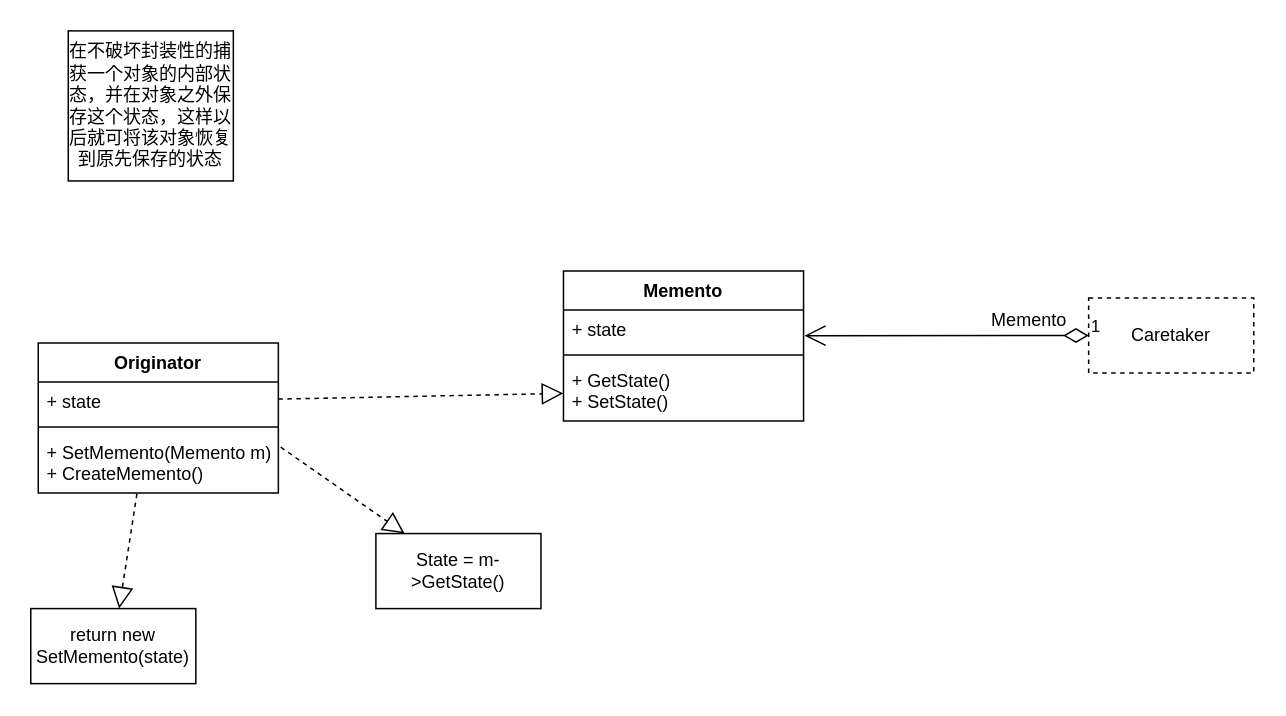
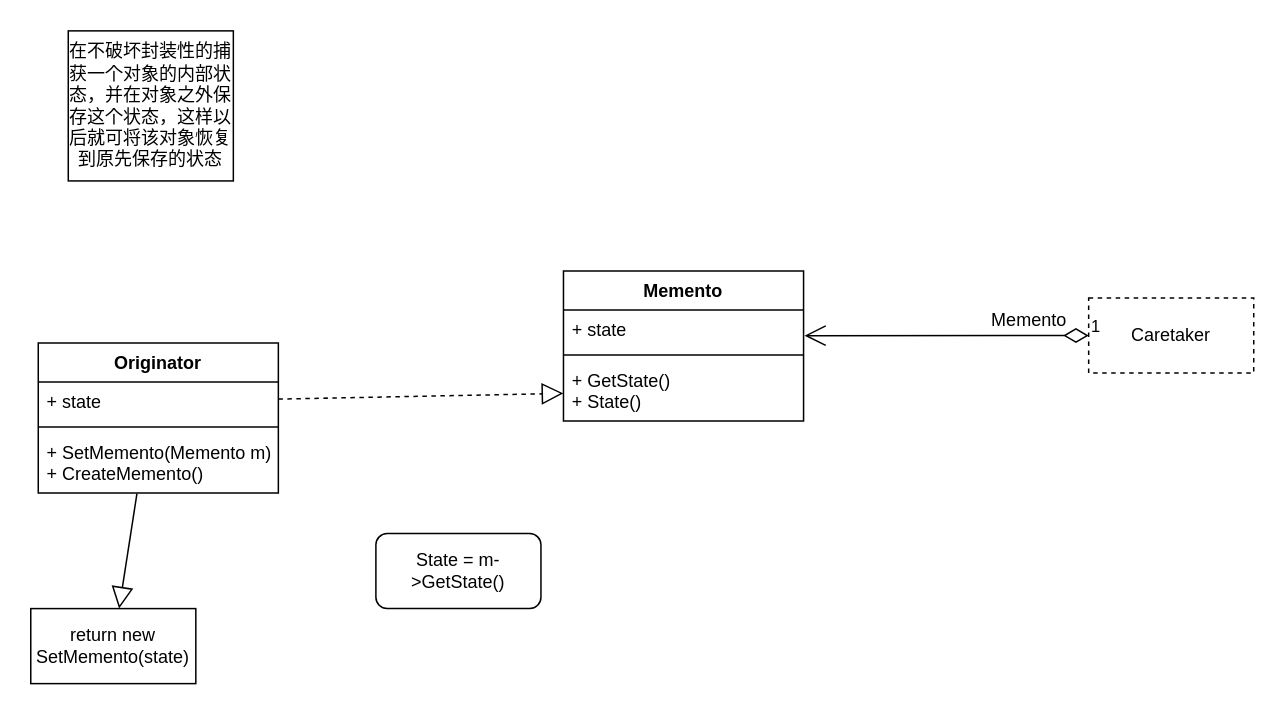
  <mxCell id="0" />
  <mxCell id="1" parent="0" />
  <mxCell id="2" value="在不破坏封装性的捕获一个对象的内部状态，并在对象之外保存这个状态，这样以后就可将该对象恢复到原先保存的状态" style="html=1;whiteSpace=wrap;" vertex="1" parent="1"><mxGeometry x="45" y="20" width="110" height="100" as="geometry" /></mxCell>
  <mxCell id="3" value="Originator" style="swimlane;fontStyle=1;align=center;verticalAlign=top;childLayout=stackLayout;horizontal=1;startSize=26;horizontalStack=0;resizeParent=1;resizeParentMax=0;resizeLast=0;collapsible=1;marginBottom=0;whiteSpace=wrap;html=1;" vertex="1" parent="1"><mxGeometry x="25" y="228" width="160" height="100" as="geometry" /></mxCell>
  <mxCell id="4" value="+ state" style="text;strokeColor=none;fillColor=none;align=left;verticalAlign=top;spacingLeft=4;spacingRight=4;overflow=hidden;rotatable=0;points=[[0,0.5],[1,0.5]];portConstraint=eastwest;whiteSpace=wrap;html=1;" vertex="1" parent="3"><mxGeometry y="26" width="160" height="26" as="geometry" /></mxCell>
  <mxCell id="5" value="" style="line;strokeWidth=1;fillColor=none;align=left;verticalAlign=middle;spacingTop=-1;spacingLeft=3;spacingRight=3;rotatable=0;labelPosition=right;points=[];portConstraint=eastwest;strokeColor=inherit;" vertex="1" parent="3"><mxGeometry y="52" width="160" height="8" as="geometry" /></mxCell>
  <mxCell id="6" value="+ SetMemento(Memento m)&lt;br&gt;+ CreateMemento()" style="text;strokeColor=none;fillColor=none;align=left;verticalAlign=top;spacingLeft=4;spacingRight=4;overflow=hidden;rotatable=0;points=[[0,0.5],[1,0.5]];portConstraint=eastwest;whiteSpace=wrap;html=1;" vertex="1" parent="3"><mxGeometry y="60" width="160" height="40" as="geometry" /></mxCell>
  <mxCell id="7" value="Memento" style="swimlane;fontStyle=1;align=center;verticalAlign=top;childLayout=stackLayout;horizontal=1;startSize=26;horizontalStack=0;resizeParent=1;resizeParentMax=0;resizeLast=0;collapsible=1;marginBottom=0;whiteSpace=wrap;html=1;" vertex="1" parent="1"><mxGeometry x="375" y="180" width="160" height="100" as="geometry" /></mxCell>
  <mxCell id="8" value="+ state" style="text;strokeColor=none;fillColor=none;align=left;verticalAlign=top;spacingLeft=4;spacingRight=4;overflow=hidden;rotatable=0;points=[[0,0.5],[1,0.5]];portConstraint=eastwest;whiteSpace=wrap;html=1;" vertex="1" parent="7"><mxGeometry y="26" width="160" height="26" as="geometry" /></mxCell>
  <mxCell id="9" value="" style="line;strokeWidth=1;fillColor=none;align=left;verticalAlign=middle;spacingTop=-1;spacingLeft=3;spacingRight=3;rotatable=0;labelPosition=right;points=[];portConstraint=eastwest;strokeColor=inherit;" vertex="1" parent="7"><mxGeometry y="52" width="160" height="8" as="geometry" /></mxCell>
- <mxCell id="10" value="+ GetState()&lt;br&gt;+ SetState()" style="text;strokeColor=none;fillColor=none;align=left;verticalAlign=top;spacingLeft=4;spacingRight=4;overflow=hidden;rotatable=0;points=[[0,0.5],[1,0.5]];portConstraint=eastwest;whiteSpace=wrap;html=1;" vertex="1" parent="7"><mxGeometry y="60" width="160" height="40" as="geometry" /></mxCell>
+ <mxCell id="10" value="+ GetState()&lt;br&gt;+ State()" style="text;strokeColor=none;fillColor=none;align=left;verticalAlign=top;spacingLeft=4;spacingRight=4;overflow=hidden;rotatable=0;points=[[0,0.5],[1,0.5]];portConstraint=eastwest;whiteSpace=wrap;html=1;" vertex="1" parent="7"><mxGeometry y="60" width="160" height="40" as="geometry" /></mxCell>
  <mxCell id="11" value="Caretaker" style="html=1;whiteSpace=wrap;dashed=1;" vertex="1" parent="1"><mxGeometry x="725" y="198" width="110" height="50" as="geometry" /></mxCell>
  <mxCell id="12" value="1" style="endArrow=open;html=1;endSize=12;startArrow=diamondThin;startSize=14;startFill=0;align=left;verticalAlign=bottom;rounded=0;entryX=1.004;entryY=0.658;entryDx=0;entryDy=0;entryPerimeter=0;" edge="1" parent="1" source="11" target="8"><mxGeometry x="-1" y="3" relative="1" as="geometry"><mxPoint x="625" y="340" as="sourcePoint" /><mxPoint x="785" y="340" as="targetPoint" /></mxGeometry></mxCell>
  <mxCell id="13" value="Memento" style="text;html=1;align=center;verticalAlign=middle;resizable=0;points=[];autosize=1;strokeColor=none;fillColor=none;" vertex="1" parent="1"><mxGeometry x="650" y="198" width="70" height="30" as="geometry" /></mxCell>
  <mxCell id="14" value="" style="endArrow=block;dashed=1;endFill=0;endSize=12;html=1;rounded=0;" edge="1" parent="1" source="4" target="10"><mxGeometry width="160" relative="1" as="geometry"><mxPoint x="185" y="270" as="sourcePoint" /><mxPoint x="345" y="270" as="targetPoint" /></mxGeometry></mxCell>
- <mxCell id="15" value="" style="endArrow=block;dashed=1;endFill=0;endSize=12;html=1;rounded=0;exitX=1.01;exitY=0.236;exitDx=0;exitDy=0;exitPerimeter=0;" edge="1" parent="1" source="6" target="16"><mxGeometry width="160" relative="1" as="geometry"><mxPoint x="275" y="430" as="sourcePoint" /><mxPoint x="305" y="380" as="targetPoint" /></mxGeometry></mxCell>
- <mxCell id="16" value="State = m-&amp;gt;GetState()" style="html=1;whiteSpace=wrap;" vertex="1" parent="1"><mxGeometry x="250" y="355" width="110" height="50" as="geometry" /></mxCell>
- <mxCell id="17" value="" style="endArrow=block;dashed=1;endFill=0;endSize=12;html=1;rounded=0;exitX=0.411;exitY=1.01;exitDx=0;exitDy=0;exitPerimeter=0;" edge="1" parent="1" source="6" target="18"><mxGeometry width="160" relative="1" as="geometry"><mxPoint x="275" y="450" as="sourcePoint" /><mxPoint x="75" y="430" as="targetPoint" /></mxGeometry></mxCell>
+ <mxCell id="16" value="State = m-&amp;gt;GetState()" style="html=1;whiteSpace=wrap;rounded=1;" vertex="1" parent="1"><mxGeometry x="250" y="355" width="110" height="50" as="geometry" /></mxCell>
+ <mxCell id="17" value="" style="endArrow=block;dashed=0;endFill=0;endSize=12;html=1;rounded=0;exitX=0.411;exitY=1.01;exitDx=0;exitDy=0;exitPerimeter=0;" edge="1" parent="1" source="6" target="18"><mxGeometry width="160" relative="1" as="geometry"><mxPoint x="275" y="450" as="sourcePoint" /><mxPoint x="75" y="430" as="targetPoint" /></mxGeometry></mxCell>
  <mxCell id="18" value="return new SetMemento(state)" style="html=1;whiteSpace=wrap;" vertex="1" parent="1"><mxGeometry x="20" y="405" width="110" height="50" as="geometry" /></mxCell>
